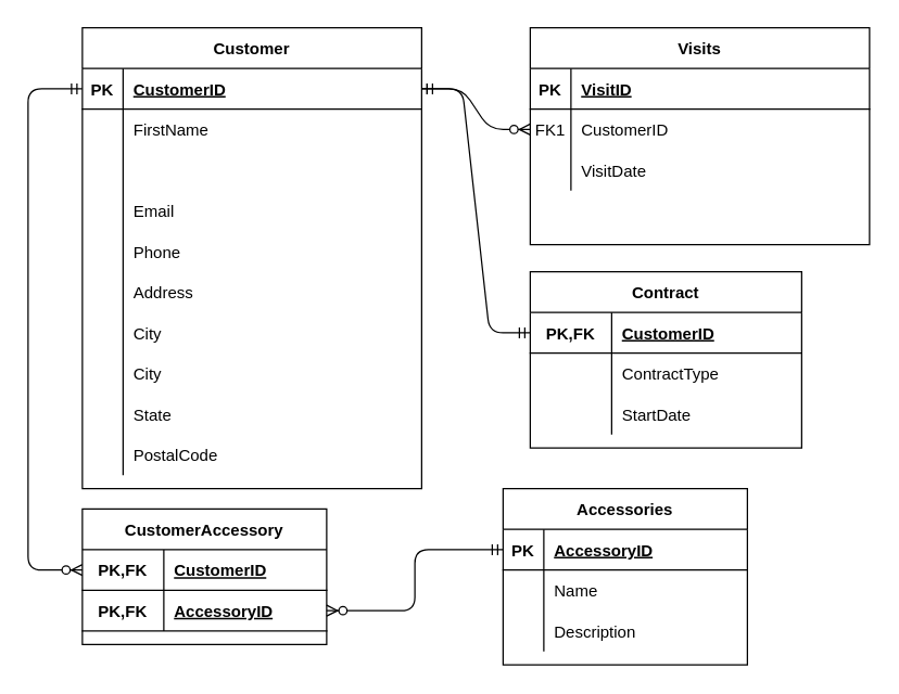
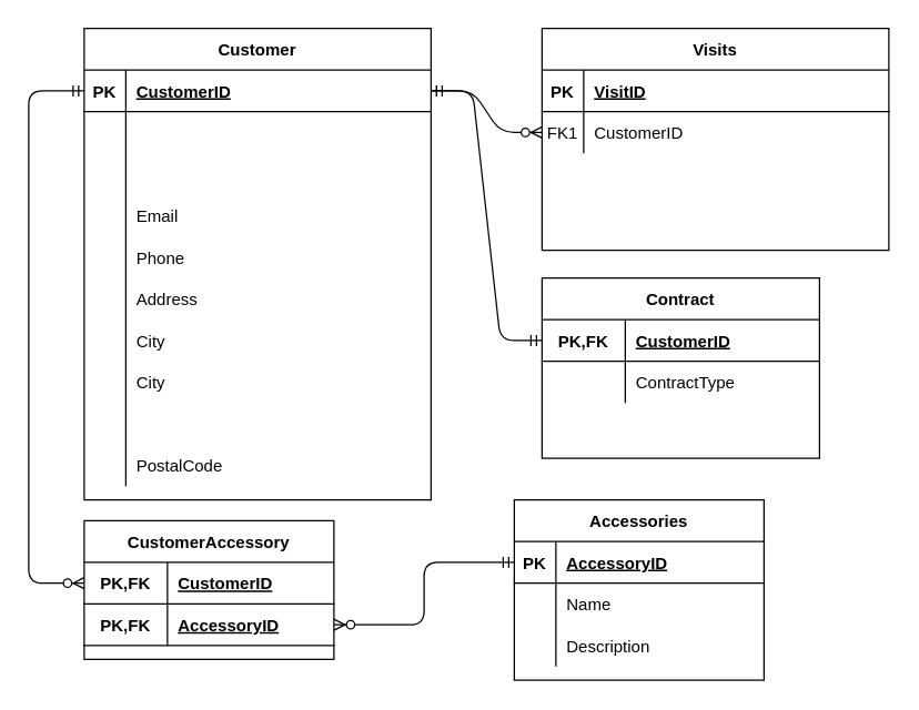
  <mxCell id="0" />
  <mxCell id="1" parent="0" />
  <mxCell id="2" value="" style="edgeStyle=entityRelationEdgeStyle;endArrow=ERzeroToMany;startArrow=ERone;endFill=1;startFill=0;" parent="1" source="16" target="7" edge="1"><mxGeometry width="100" height="100" relative="1" as="geometry"><mxPoint x="280" y="620" as="sourcePoint" /><mxPoint x="380" y="520" as="targetPoint" /></mxGeometry></mxCell>
  <mxCell id="3" value="Visits" style="shape=table;startSize=30;container=1;collapsible=1;childLayout=tableLayout;fixedRows=1;rowLines=0;fontStyle=1;align=center;resizeLast=1;" parent="1" vertex="1"><mxGeometry x="390" y="20" width="250" height="160" as="geometry" /></mxCell>
  <mxCell id="4" value="" style="shape=partialRectangle;collapsible=0;dropTarget=0;pointerEvents=0;fillColor=none;points=[[0,0.5],[1,0.5]];portConstraint=eastwest;top=0;left=0;right=0;bottom=1;" parent="3" vertex="1"><mxGeometry y="30" width="250" height="30" as="geometry" /></mxCell>
  <mxCell id="5" value="PK" style="shape=partialRectangle;overflow=hidden;connectable=0;fillColor=none;top=0;left=0;bottom=0;right=0;fontStyle=1;" parent="4" vertex="1"><mxGeometry width="30" height="30" as="geometry" /></mxCell>
  <mxCell id="6" value="VisitID" style="shape=partialRectangle;overflow=hidden;connectable=0;fillColor=none;top=0;left=0;bottom=0;right=0;align=left;spacingLeft=6;fontStyle=5;" parent="4" vertex="1"><mxGeometry x="30" width="220" height="30" as="geometry" /></mxCell>
  <mxCell id="7" value="" style="shape=partialRectangle;collapsible=0;dropTarget=0;pointerEvents=0;fillColor=none;points=[[0,0.5],[1,0.5]];portConstraint=eastwest;top=0;left=0;right=0;bottom=0;" parent="3" vertex="1"><mxGeometry y="60" width="250" height="30" as="geometry" /></mxCell>
  <mxCell id="8" value="FK1" style="shape=partialRectangle;overflow=hidden;connectable=0;fillColor=none;top=0;left=0;bottom=0;right=0;" parent="7" vertex="1"><mxGeometry width="30" height="30" as="geometry" /></mxCell>
  <mxCell id="9" value="CustomerID" style="shape=partialRectangle;overflow=hidden;connectable=0;fillColor=none;top=0;left=0;bottom=0;right=0;align=left;spacingLeft=6;" parent="7" vertex="1"><mxGeometry x="30" width="220" height="30" as="geometry" /></mxCell>
  <mxCell id="10" value="" style="shape=partialRectangle;collapsible=0;dropTarget=0;pointerEvents=0;fillColor=none;points=[[0,0.5],[1,0.5]];portConstraint=eastwest;top=0;left=0;right=0;bottom=0;" parent="3" vertex="1"><mxGeometry y="90" width="250" height="30" as="geometry" /></mxCell>
  <mxCell id="11" value="" style="shape=partialRectangle;overflow=hidden;connectable=0;fillColor=none;top=0;left=0;bottom=0;right=0;" parent="10" vertex="1"><mxGeometry width="30" height="30" as="geometry" /></mxCell>
- <mxCell id="12" value="VisitDate" style="shape=partialRectangle;overflow=hidden;connectable=0;fillColor=none;top=0;left=0;bottom=0;right=0;align=left;spacingLeft=6;" parent="10" vertex="1"><mxGeometry x="30" width="220" height="30" as="geometry" /></mxCell>
  <mxCell id="13" style="shape=partialRectangle;collapsible=0;dropTarget=0;pointerEvents=0;fillColor=none;points=[[0,0.5],[1,0.5]];portConstraint=eastwest;top=0;left=0;right=0;bottom=0;" vertex="1" parent="3"><mxGeometry y="120" width="250" height="30" as="geometry" /></mxCell>
  <mxCell id="14" style="shape=partialRectangle;overflow=hidden;connectable=0;fillColor=none;top=0;left=0;bottom=0;right=0;" vertex="1" parent="13"><mxGeometry width="30" height="30" as="geometry" /></mxCell>
  <mxCell id="15" value="Customer" style="shape=table;startSize=30;container=1;collapsible=1;childLayout=tableLayout;fixedRows=1;rowLines=0;fontStyle=1;align=center;resizeLast=1;" parent="1" vertex="1"><mxGeometry x="60" y="20" width="250" height="340" as="geometry" /></mxCell>
  <mxCell id="16" value="" style="shape=partialRectangle;collapsible=0;dropTarget=0;pointerEvents=0;fillColor=none;points=[[0,0.5],[1,0.5]];portConstraint=eastwest;top=0;left=0;right=0;bottom=1;" parent="15" vertex="1"><mxGeometry y="30" width="250" height="30" as="geometry" /></mxCell>
  <mxCell id="17" value="PK" style="shape=partialRectangle;overflow=hidden;connectable=0;fillColor=none;top=0;left=0;bottom=0;right=0;fontStyle=1;" parent="16" vertex="1"><mxGeometry width="30" height="30" as="geometry" /></mxCell>
  <mxCell id="18" value="CustomerID" style="shape=partialRectangle;overflow=hidden;connectable=0;fillColor=none;top=0;left=0;bottom=0;right=0;align=left;spacingLeft=6;fontStyle=5;" parent="16" vertex="1"><mxGeometry x="30" width="220" height="30" as="geometry" /></mxCell>
  <mxCell id="19" value="" style="shape=partialRectangle;collapsible=0;dropTarget=0;pointerEvents=0;fillColor=none;points=[[0,0.5],[1,0.5]];portConstraint=eastwest;top=0;left=0;right=0;bottom=0;" parent="15" vertex="1"><mxGeometry y="60" width="250" height="30" as="geometry" /></mxCell>
  <mxCell id="20" value="" style="shape=partialRectangle;overflow=hidden;connectable=0;fillColor=none;top=0;left=0;bottom=0;right=0;" parent="19" vertex="1"><mxGeometry width="30" height="30" as="geometry" /></mxCell>
- <mxCell id="21" value="FirstName" style="shape=partialRectangle;overflow=hidden;connectable=0;fillColor=none;top=0;left=0;bottom=0;right=0;align=left;spacingLeft=6;" parent="19" vertex="1"><mxGeometry x="30" width="220" height="30" as="geometry" /></mxCell>
  <mxCell id="22" style="shape=partialRectangle;collapsible=0;dropTarget=0;pointerEvents=0;fillColor=none;points=[[0,0.5],[1,0.5]];portConstraint=eastwest;top=0;left=0;right=0;bottom=0;" parent="15" vertex="1"><mxGeometry y="90" width="250" height="30" as="geometry" /></mxCell>
  <mxCell id="23" style="shape=partialRectangle;overflow=hidden;connectable=0;fillColor=none;top=0;left=0;bottom=0;right=0;" parent="22" vertex="1"><mxGeometry width="30" height="30" as="geometry" /></mxCell>
  <mxCell id="24" style="shape=partialRectangle;collapsible=0;dropTarget=0;pointerEvents=0;fillColor=none;points=[[0,0.5],[1,0.5]];portConstraint=eastwest;top=0;left=0;right=0;bottom=0;" parent="15" vertex="1"><mxGeometry y="120" width="250" height="30" as="geometry" /></mxCell>
  <mxCell id="25" style="shape=partialRectangle;overflow=hidden;connectable=0;fillColor=none;top=0;left=0;bottom=0;right=0;" parent="24" vertex="1"><mxGeometry width="30" height="30" as="geometry" /></mxCell>
  <mxCell id="26" value="Email" style="shape=partialRectangle;overflow=hidden;connectable=0;fillColor=none;top=0;left=0;bottom=0;right=0;align=left;spacingLeft=6;" parent="24" vertex="1"><mxGeometry x="30" width="220" height="30" as="geometry" /></mxCell>
  <mxCell id="27" style="shape=partialRectangle;collapsible=0;dropTarget=0;pointerEvents=0;fillColor=none;points=[[0,0.5],[1,0.5]];portConstraint=eastwest;top=0;left=0;right=0;bottom=0;" parent="15" vertex="1"><mxGeometry y="150" width="250" height="30" as="geometry" /></mxCell>
  <mxCell id="28" style="shape=partialRectangle;overflow=hidden;connectable=0;fillColor=none;top=0;left=0;bottom=0;right=0;" parent="27" vertex="1"><mxGeometry width="30" height="30" as="geometry" /></mxCell>
  <mxCell id="29" value="Phone" style="shape=partialRectangle;overflow=hidden;connectable=0;fillColor=none;top=0;left=0;bottom=0;right=0;align=left;spacingLeft=6;" parent="27" vertex="1"><mxGeometry x="30" width="220" height="30" as="geometry" /></mxCell>
  <mxCell id="30" style="shape=partialRectangle;collapsible=0;dropTarget=0;pointerEvents=0;fillColor=none;points=[[0,0.5],[1,0.5]];portConstraint=eastwest;top=0;left=0;right=0;bottom=0;" parent="15" vertex="1"><mxGeometry y="180" width="250" height="30" as="geometry" /></mxCell>
  <mxCell id="31" style="shape=partialRectangle;overflow=hidden;connectable=0;fillColor=none;top=0;left=0;bottom=0;right=0;" parent="30" vertex="1"><mxGeometry width="30" height="30" as="geometry" /></mxCell>
  <mxCell id="32" value="Address" style="shape=partialRectangle;overflow=hidden;connectable=0;fillColor=none;top=0;left=0;bottom=0;right=0;align=left;spacingLeft=6;" parent="30" vertex="1"><mxGeometry x="30" width="220" height="30" as="geometry" /></mxCell>
  <mxCell id="33" style="shape=partialRectangle;collapsible=0;dropTarget=0;pointerEvents=0;fillColor=none;points=[[0,0.5],[1,0.5]];portConstraint=eastwest;top=0;left=0;right=0;bottom=0;" vertex="1" parent="15"><mxGeometry y="210" width="250" height="30" as="geometry" /></mxCell>
  <mxCell id="34" style="shape=partialRectangle;overflow=hidden;connectable=0;fillColor=none;top=0;left=0;bottom=0;right=0;" vertex="1" parent="33"><mxGeometry width="30" height="30" as="geometry" /></mxCell>
  <mxCell id="35" value="City" style="shape=partialRectangle;overflow=hidden;connectable=0;fillColor=none;top=0;left=0;bottom=0;right=0;align=left;spacingLeft=6;" vertex="1" parent="33"><mxGeometry x="30" width="220" height="30" as="geometry" /></mxCell>
  <mxCell id="36" style="shape=partialRectangle;collapsible=0;dropTarget=0;pointerEvents=0;fillColor=none;points=[[0,0.5],[1,0.5]];portConstraint=eastwest;top=0;left=0;right=0;bottom=0;" parent="15" vertex="1"><mxGeometry y="240" width="250" height="30" as="geometry" /></mxCell>
  <mxCell id="37" style="shape=partialRectangle;overflow=hidden;connectable=0;fillColor=none;top=0;left=0;bottom=0;right=0;" parent="36" vertex="1"><mxGeometry width="30" height="30" as="geometry" /></mxCell>
  <mxCell id="38" value="City" style="shape=partialRectangle;overflow=hidden;connectable=0;fillColor=none;top=0;left=0;bottom=0;right=0;align=left;spacingLeft=6;" parent="36" vertex="1"><mxGeometry x="30" width="220" height="30" as="geometry" /></mxCell>
  <mxCell id="39" style="shape=partialRectangle;collapsible=0;dropTarget=0;pointerEvents=0;fillColor=none;points=[[0,0.5],[1,0.5]];portConstraint=eastwest;top=0;left=0;right=0;bottom=0;" parent="15" vertex="1"><mxGeometry y="270" width="250" height="30" as="geometry" /></mxCell>
  <mxCell id="40" style="shape=partialRectangle;overflow=hidden;connectable=0;fillColor=none;top=0;left=0;bottom=0;right=0;" parent="39" vertex="1"><mxGeometry width="30" height="30" as="geometry" /></mxCell>
- <mxCell id="41" value="State" style="shape=partialRectangle;overflow=hidden;connectable=0;fillColor=none;top=0;left=0;bottom=0;right=0;align=left;spacingLeft=6;" parent="39" vertex="1"><mxGeometry x="30" width="220" height="30" as="geometry" /></mxCell>
  <mxCell id="42" style="shape=partialRectangle;collapsible=0;dropTarget=0;pointerEvents=0;fillColor=none;points=[[0,0.5],[1,0.5]];portConstraint=eastwest;top=0;left=0;right=0;bottom=0;" parent="15" vertex="1"><mxGeometry y="300" width="250" height="30" as="geometry" /></mxCell>
  <mxCell id="43" style="shape=partialRectangle;overflow=hidden;connectable=0;fillColor=none;top=0;left=0;bottom=0;right=0;" parent="42" vertex="1"><mxGeometry width="30" height="30" as="geometry" /></mxCell>
  <mxCell id="44" value="PostalCode" style="shape=partialRectangle;overflow=hidden;connectable=0;fillColor=none;top=0;left=0;bottom=0;right=0;align=left;spacingLeft=6;" parent="42" vertex="1"><mxGeometry x="30" width="220" height="30" as="geometry" /></mxCell>
  <mxCell id="45" value="" style="edgeStyle=entityRelationEdgeStyle;fontSize=12;html=1;endArrow=ERmandOne;startArrow=ERmandOne;exitX=1;exitY=0.5;exitDx=0;exitDy=0;" edge="1" parent="1" source="16" target="47"><mxGeometry width="100" height="100" relative="1" as="geometry"><mxPoint x="290" y="340" as="sourcePoint" /><mxPoint x="390" y="240" as="targetPoint" /></mxGeometry></mxCell>
  <mxCell id="46" value="Contract" style="shape=table;startSize=30;container=1;collapsible=1;childLayout=tableLayout;fixedRows=1;rowLines=0;fontStyle=1;align=center;resizeLast=1;" vertex="1" parent="1"><mxGeometry x="390" y="200" width="200" height="130" as="geometry" /></mxCell>
  <mxCell id="47" value="" style="shape=partialRectangle;collapsible=0;dropTarget=0;pointerEvents=0;fillColor=none;top=0;left=0;bottom=1;right=0;points=[[0,0.5],[1,0.5]];portConstraint=eastwest;" vertex="1" parent="46"><mxGeometry y="30" width="200" height="30" as="geometry" /></mxCell>
  <mxCell id="48" value="PK,FK" style="shape=partialRectangle;connectable=0;fillColor=none;top=0;left=0;bottom=0;right=0;fontStyle=1;overflow=hidden;" vertex="1" parent="47"><mxGeometry width="60" height="30" as="geometry" /></mxCell>
  <mxCell id="49" value="CustomerID" style="shape=partialRectangle;connectable=0;fillColor=none;top=0;left=0;bottom=0;right=0;align=left;spacingLeft=6;fontStyle=5;overflow=hidden;" vertex="1" parent="47"><mxGeometry x="60" width="140" height="30" as="geometry" /></mxCell>
  <mxCell id="50" value="" style="shape=partialRectangle;collapsible=0;dropTarget=0;pointerEvents=0;fillColor=none;top=0;left=0;bottom=0;right=0;points=[[0,0.5],[1,0.5]];portConstraint=eastwest;" vertex="1" parent="46"><mxGeometry y="60" width="200" height="30" as="geometry" /></mxCell>
  <mxCell id="51" value="" style="shape=partialRectangle;connectable=0;fillColor=none;top=0;left=0;bottom=0;right=0;editable=1;overflow=hidden;" vertex="1" parent="50"><mxGeometry width="60" height="30" as="geometry" /></mxCell>
  <mxCell id="52" value="ContractType" style="shape=partialRectangle;connectable=0;fillColor=none;top=0;left=0;bottom=0;right=0;align=left;spacingLeft=6;overflow=hidden;" vertex="1" parent="50"><mxGeometry x="60" width="140" height="30" as="geometry" /></mxCell>
  <mxCell id="53" value="" style="shape=partialRectangle;collapsible=0;dropTarget=0;pointerEvents=0;fillColor=none;top=0;left=0;bottom=0;right=0;points=[[0,0.5],[1,0.5]];portConstraint=eastwest;" vertex="1" parent="46"><mxGeometry y="90" width="200" height="30" as="geometry" /></mxCell>
  <mxCell id="54" value="" style="shape=partialRectangle;connectable=0;fillColor=none;top=0;left=0;bottom=0;right=0;editable=1;overflow=hidden;" vertex="1" parent="53"><mxGeometry width="60" height="30" as="geometry" /></mxCell>
- <mxCell id="55" value="StartDate" style="shape=partialRectangle;connectable=0;fillColor=none;top=0;left=0;bottom=0;right=0;align=left;spacingLeft=6;overflow=hidden;" vertex="1" parent="53"><mxGeometry x="60" width="140" height="30" as="geometry" /></mxCell>
  <mxCell id="56" value="CustomerAccessory" style="shape=table;startSize=30;container=1;collapsible=1;childLayout=tableLayout;fixedRows=1;rowLines=0;fontStyle=1;align=center;resizeLast=1;" vertex="1" parent="1"><mxGeometry x="60" y="375" width="180" height="100" as="geometry" /></mxCell>
  <mxCell id="57" value="" style="shape=partialRectangle;collapsible=0;dropTarget=0;pointerEvents=0;fillColor=none;top=0;left=0;bottom=1;right=0;points=[[0,0.5],[1,0.5]];portConstraint=eastwest;" vertex="1" parent="56"><mxGeometry y="30" width="180" height="30" as="geometry" /></mxCell>
  <mxCell id="58" value="PK,FK" style="shape=partialRectangle;connectable=0;fillColor=none;top=0;left=0;bottom=0;right=0;fontStyle=1;overflow=hidden;" vertex="1" parent="57"><mxGeometry width="60" height="30" as="geometry" /></mxCell>
  <mxCell id="59" value="CustomerID" style="shape=partialRectangle;connectable=0;fillColor=none;top=0;left=0;bottom=0;right=0;align=left;spacingLeft=6;fontStyle=5;overflow=hidden;" vertex="1" parent="57"><mxGeometry x="60" width="120" height="30" as="geometry" /></mxCell>
  <mxCell id="60" value="" style="shape=partialRectangle;collapsible=0;dropTarget=0;pointerEvents=0;fillColor=none;top=0;left=0;bottom=1;right=0;points=[[0,0.5],[1,0.5]];portConstraint=eastwest;" vertex="1" parent="56"><mxGeometry y="60" width="180" height="30" as="geometry" /></mxCell>
  <mxCell id="61" value="PK,FK" style="shape=partialRectangle;connectable=0;fillColor=none;top=0;left=0;bottom=0;right=0;fontStyle=1;overflow=hidden;" vertex="1" parent="60"><mxGeometry width="60" height="30" as="geometry" /></mxCell>
  <mxCell id="62" value="AccessoryID" style="shape=partialRectangle;connectable=0;fillColor=none;top=0;left=0;bottom=0;right=0;align=left;spacingLeft=6;fontStyle=5;overflow=hidden;" vertex="1" parent="60"><mxGeometry x="60" width="120" height="30" as="geometry" /></mxCell>
  <mxCell id="63" value="" style="edgeStyle=orthogonalEdgeStyle;fontSize=12;html=1;endArrow=ERzeroToMany;startArrow=ERmandOne;exitX=0;exitY=0.5;exitDx=0;exitDy=0;entryX=0;entryY=0.5;entryDx=0;entryDy=0;" edge="1" parent="1" source="16" target="57"><mxGeometry width="100" height="100" relative="1" as="geometry"><mxPoint x="-40" y="90" as="sourcePoint" /><mxPoint x="20" y="440" as="targetPoint" /><Array as="points"><mxPoint x="20" y="65" /><mxPoint x="20" y="420" /></Array></mxGeometry></mxCell>
  <mxCell id="64" value="" style="edgeStyle=elbowEdgeStyle;fontSize=12;html=1;endArrow=ERzeroToMany;startArrow=ERmandOne;entryX=1;entryY=0.5;entryDx=0;entryDy=0;exitX=0;exitY=0.5;exitDx=0;exitDy=0;" edge="1" parent="1" source="66" target="60"><mxGeometry width="100" height="100" relative="1" as="geometry"><mxPoint x="330" y="560" as="sourcePoint" /><mxPoint x="210" y="520" as="targetPoint" /></mxGeometry></mxCell>
  <mxCell id="65" value="Accessories" style="shape=table;startSize=30;container=1;collapsible=1;childLayout=tableLayout;fixedRows=1;rowLines=0;fontStyle=1;align=center;resizeLast=1;" vertex="1" parent="1"><mxGeometry x="370" y="360" width="180" height="130" as="geometry" /></mxCell>
  <mxCell id="66" value="" style="shape=partialRectangle;collapsible=0;dropTarget=0;pointerEvents=0;fillColor=none;top=0;left=0;bottom=1;right=0;points=[[0,0.5],[1,0.5]];portConstraint=eastwest;" vertex="1" parent="65"><mxGeometry y="30" width="180" height="30" as="geometry" /></mxCell>
  <mxCell id="67" value="PK" style="shape=partialRectangle;connectable=0;fillColor=none;top=0;left=0;bottom=0;right=0;fontStyle=1;overflow=hidden;" vertex="1" parent="66"><mxGeometry width="30" height="30" as="geometry" /></mxCell>
  <mxCell id="68" value="AccessoryID" style="shape=partialRectangle;connectable=0;fillColor=none;top=0;left=0;bottom=0;right=0;align=left;spacingLeft=6;fontStyle=5;overflow=hidden;" vertex="1" parent="66"><mxGeometry x="30" width="150" height="30" as="geometry" /></mxCell>
  <mxCell id="69" value="" style="shape=partialRectangle;collapsible=0;dropTarget=0;pointerEvents=0;fillColor=none;top=0;left=0;bottom=0;right=0;points=[[0,0.5],[1,0.5]];portConstraint=eastwest;" vertex="1" parent="65"><mxGeometry y="60" width="180" height="30" as="geometry" /></mxCell>
  <mxCell id="70" value="" style="shape=partialRectangle;connectable=0;fillColor=none;top=0;left=0;bottom=0;right=0;editable=1;overflow=hidden;" vertex="1" parent="69"><mxGeometry width="30" height="30" as="geometry" /></mxCell>
  <mxCell id="71" value="Name" style="shape=partialRectangle;connectable=0;fillColor=none;top=0;left=0;bottom=0;right=0;align=left;spacingLeft=6;overflow=hidden;" vertex="1" parent="69"><mxGeometry x="30" width="150" height="30" as="geometry" /></mxCell>
  <mxCell id="72" value="" style="shape=partialRectangle;collapsible=0;dropTarget=0;pointerEvents=0;fillColor=none;top=0;left=0;bottom=0;right=0;points=[[0,0.5],[1,0.5]];portConstraint=eastwest;" vertex="1" parent="65"><mxGeometry y="90" width="180" height="30" as="geometry" /></mxCell>
  <mxCell id="73" value="" style="shape=partialRectangle;connectable=0;fillColor=none;top=0;left=0;bottom=0;right=0;editable=1;overflow=hidden;" vertex="1" parent="72"><mxGeometry width="30" height="30" as="geometry" /></mxCell>
  <mxCell id="74" value="Description" style="shape=partialRectangle;connectable=0;fillColor=none;top=0;left=0;bottom=0;right=0;align=left;spacingLeft=6;overflow=hidden;" vertex="1" parent="72"><mxGeometry x="30" width="150" height="30" as="geometry" /></mxCell>
